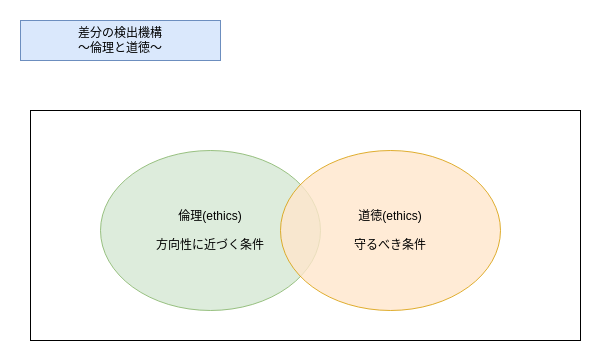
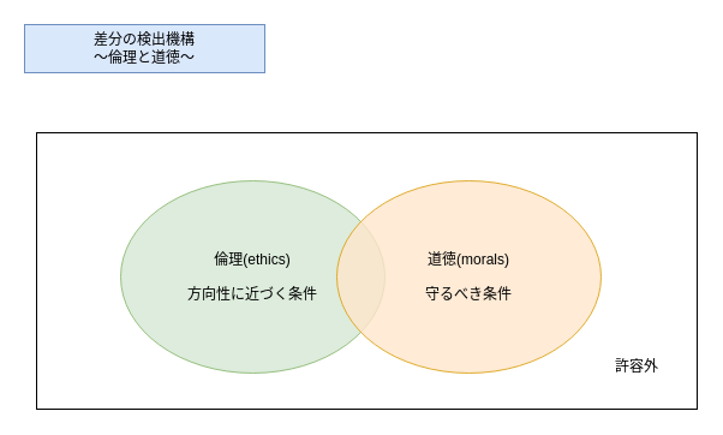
  <mxCell id="0" />
  <mxCell id="1" parent="0" />
  <mxCell id="2" value="差分の検出機構&lt;div&gt;～倫理と道徳～&lt;/div&gt;" style="text;html=1;align=center;verticalAlign=middle;whiteSpace=wrap;rounded=0;fillColor=#dae8fc;strokeColor=#6c8ebf;" vertex="1" parent="1"><mxGeometry x="20" y="20" width="200" height="40" as="geometry" /></mxCell>
  <mxCell id="3" value="" style="rounded=0;whiteSpace=wrap;html=1;" vertex="1" parent="1"><mxGeometry x="30" y="110" width="550" height="230" as="geometry" /></mxCell>
  <mxCell id="4" value="倫理&lt;span style=&quot;background-color: transparent; color: light-dark(rgb(0, 0, 0), rgb(255, 255, 255));&quot;&gt;(ethics)&lt;/span&gt;&lt;div&gt;&lt;br&gt;&lt;div&gt;方向性に近づく条件&lt;/div&gt;&lt;/div&gt;" style="ellipse;whiteSpace=wrap;html=1;shadow=0;opacity=80;fillColor=#d5e8d4;strokeColor=#82b366;" vertex="1" parent="1"><mxGeometry x="100" y="150" width="220" height="160" as="geometry" /></mxCell>
- <mxCell id="5" value="道徳&lt;span style=&quot;background-color: transparent; color: light-dark(rgb(0, 0, 0), rgb(255, 255, 255));&quot;&gt;(ethics)&lt;/span&gt;&lt;div&gt;&lt;span style=&quot;background-color: transparent; color: light-dark(rgb(0, 0, 0), rgb(255, 255, 255));&quot;&gt;&lt;br&gt;&lt;/span&gt;&lt;/div&gt;&lt;div&gt;&lt;span style=&quot;background-color: transparent; color: light-dark(rgb(0, 0, 0), rgb(255, 255, 255));&quot;&gt;守るべき条件&lt;/span&gt;&lt;/div&gt;" style="ellipse;whiteSpace=wrap;html=1;opacity=80;fillColor=#ffe6cc;strokeColor=#d79b00;" vertex="1" parent="1"><mxGeometry x="280" y="150" width="220" height="160" as="geometry" /></mxCell>
+ <mxCell id="5" value="道徳&lt;span style=&quot;background-color: transparent; color: light-dark(rgb(0, 0, 0), rgb(255, 255, 255));&quot;&gt;(morals)&lt;/span&gt;&lt;div&gt;&lt;span style=&quot;background-color: transparent; color: light-dark(rgb(0, 0, 0), rgb(255, 255, 255));&quot;&gt;&lt;br&gt;&lt;/span&gt;&lt;/div&gt;&lt;div&gt;&lt;span style=&quot;background-color: transparent; color: light-dark(rgb(0, 0, 0), rgb(255, 255, 255));&quot;&gt;守るべき条件&lt;/span&gt;&lt;/div&gt;" style="ellipse;whiteSpace=wrap;html=1;opacity=80;fillColor=#ffe6cc;strokeColor=#d79b00;" vertex="1" parent="1"><mxGeometry x="280" y="150" width="220" height="160" as="geometry" /></mxCell>
+ <mxCell id="6" value="許容外" style="text;html=1;align=center;verticalAlign=middle;whiteSpace=wrap;rounded=0;" vertex="1" parent="1"><mxGeometry x="500" y="290" width="60" height="30" as="geometry" /></mxCell>
